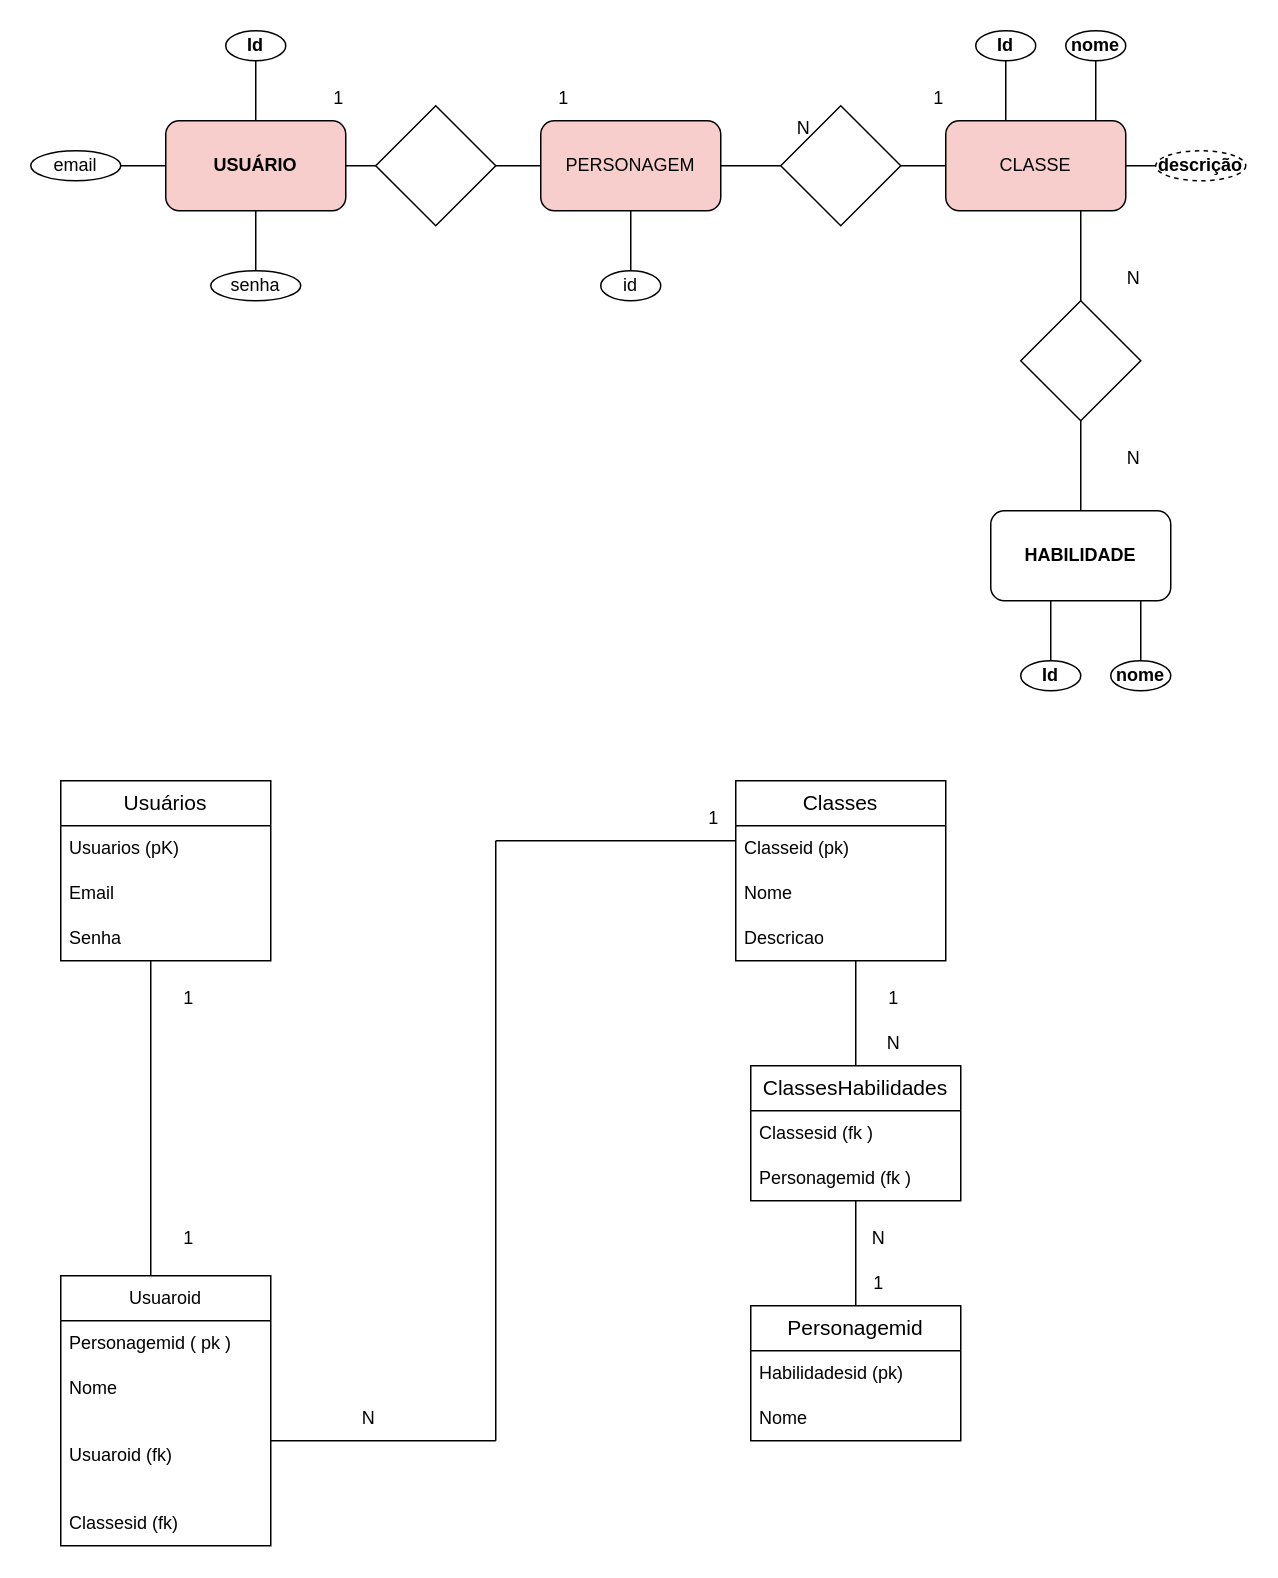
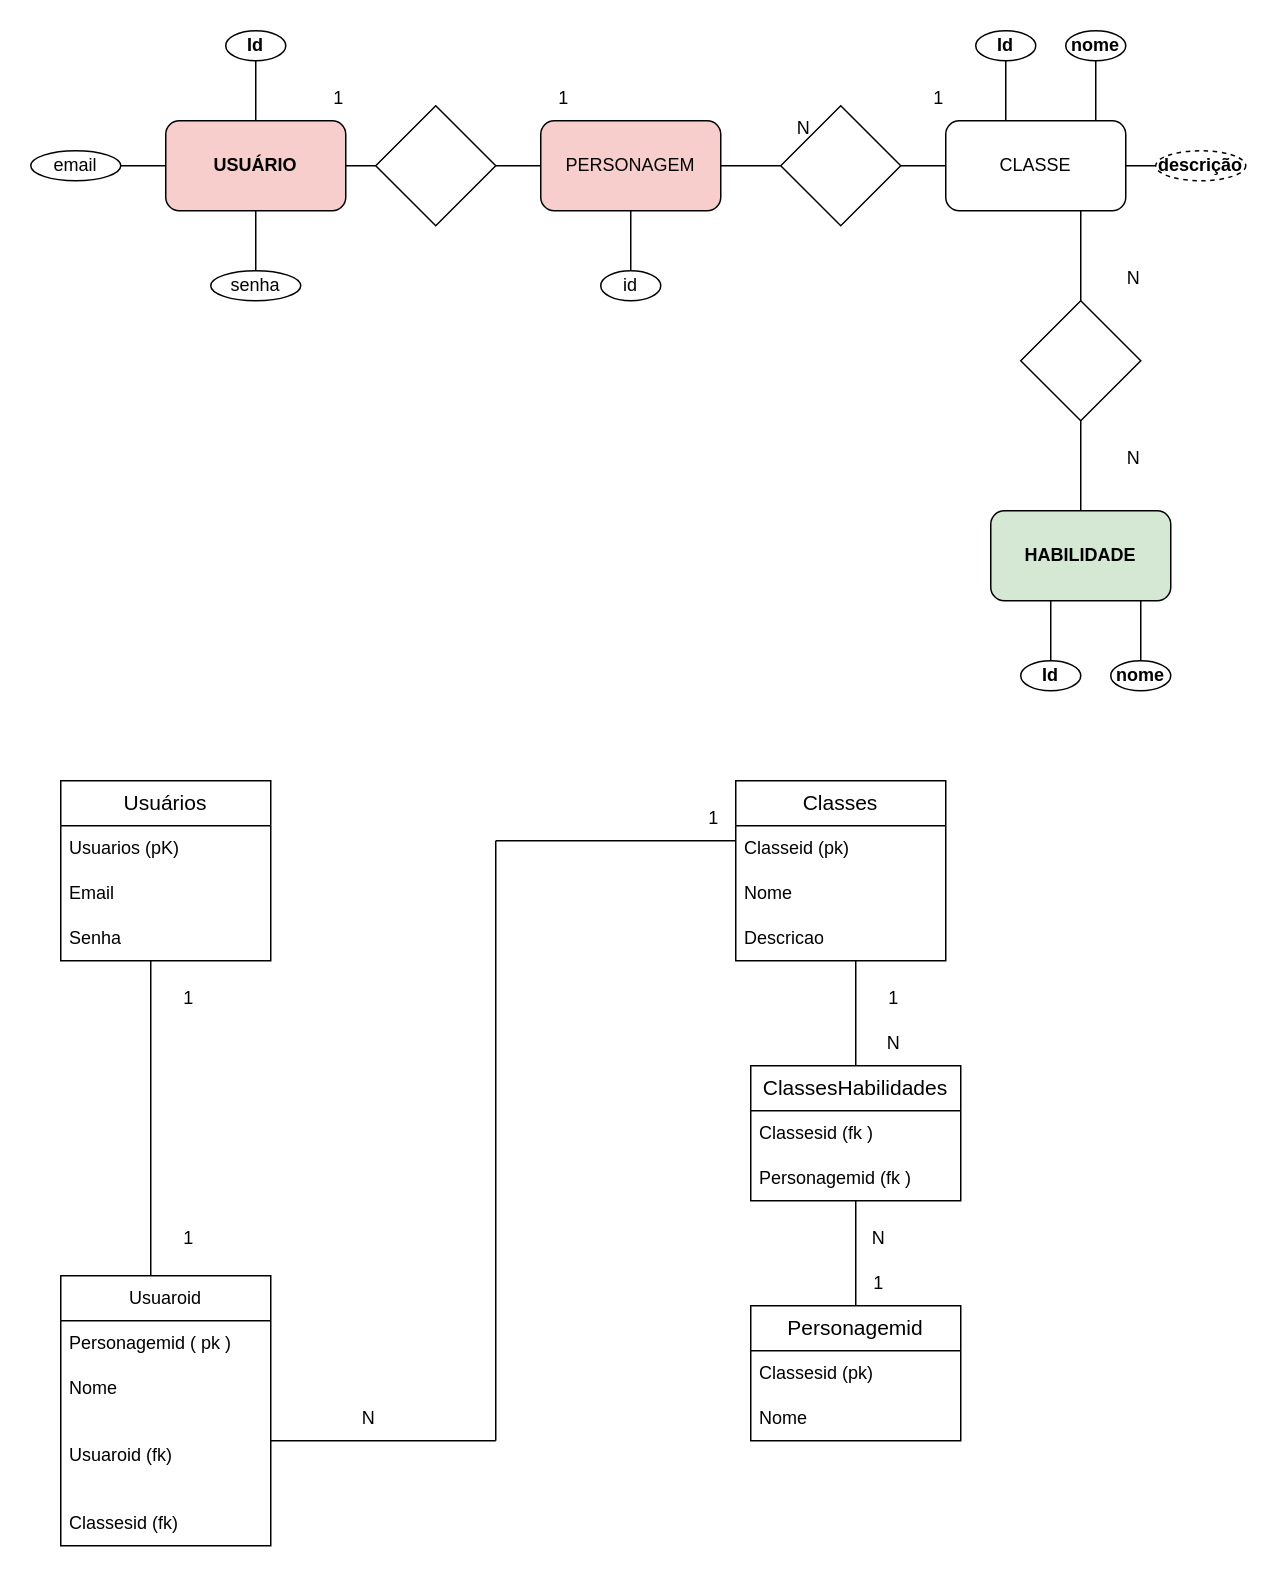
  <mxCell id="0" />
  <mxCell id="1" parent="0" />
  <mxCell id="2" value="USUÁRIO" style="rounded=1;whiteSpace=wrap;html=1;fontStyle=1;fillColor=#f8cecc;" parent="1" vertex="1"><mxGeometry x="110" y="80" width="120" height="60" as="geometry" /></mxCell>
  <mxCell id="3" value="" style="endArrow=none;html=1;rounded=0;fontStyle=1" parent="1" edge="1"><mxGeometry width="50" height="50" relative="1" as="geometry"><mxPoint x="230" y="110" as="sourcePoint" /><mxPoint x="250" y="110" as="targetPoint" /><Array as="points" /></mxGeometry></mxCell>
  <mxCell id="4" value="" style="rhombus;whiteSpace=wrap;html=1;fontStyle=0" parent="1" vertex="1"><mxGeometry x="250" y="70" width="80" height="80" as="geometry" /></mxCell>
  <mxCell id="5" value="" style="endArrow=none;html=1;rounded=0;" parent="1" edge="1"><mxGeometry width="50" height="50" relative="1" as="geometry"><mxPoint x="330" y="110" as="sourcePoint" /><mxPoint x="360" y="110" as="targetPoint" /></mxGeometry></mxCell>
  <mxCell id="6" value="PERSONAGEM" style="rounded=1;whiteSpace=wrap;html=1;fillColor=#f8cecc;" parent="1" vertex="1"><mxGeometry x="360" y="80" width="120" height="60" as="geometry" /></mxCell>
  <mxCell id="7" value="1" style="text;html=1;align=center;verticalAlign=middle;resizable=0;points=[];autosize=1;strokeColor=none;fillColor=none;" parent="1" vertex="1"><mxGeometry x="210" y="50" width="30" height="30" as="geometry" /></mxCell>
  <mxCell id="8" value="" style="endArrow=none;html=1;rounded=0;" parent="1" edge="1"><mxGeometry width="50" height="50" relative="1" as="geometry"><mxPoint x="480" y="110" as="sourcePoint" /><mxPoint x="520" y="110" as="targetPoint" /></mxGeometry></mxCell>
  <mxCell id="9" value="" style="rhombus;whiteSpace=wrap;html=1;fontStyle=0" parent="1" vertex="1"><mxGeometry x="520" y="70" width="80" height="80" as="geometry" /></mxCell>
  <mxCell id="10" value="" style="endArrow=none;html=1;rounded=0;" parent="1" edge="1"><mxGeometry width="50" height="50" relative="1" as="geometry"><mxPoint x="600" y="110" as="sourcePoint" /><mxPoint x="630" y="110" as="targetPoint" /></mxGeometry></mxCell>
- <mxCell id="11" value="CLASSE" style="rounded=1;whiteSpace=wrap;html=1;fontStyle=0;fillColor=#f8cecc;" parent="1" vertex="1"><mxGeometry x="630" y="80" width="120" height="60" as="geometry" /></mxCell>
+ <mxCell id="11" value="CLASSE" style="rounded=1;whiteSpace=wrap;html=1;fontStyle=0" parent="1" vertex="1"><mxGeometry x="630" y="80" width="120" height="60" as="geometry" /></mxCell>
  <mxCell id="12" value="" style="endArrow=none;html=1;rounded=0;" parent="1" edge="1"><mxGeometry width="50" height="50" relative="1" as="geometry"><mxPoint x="720" y="200" as="sourcePoint" /><mxPoint x="720" y="140" as="targetPoint" /></mxGeometry></mxCell>
  <mxCell id="13" value="" style="rhombus;whiteSpace=wrap;html=1;fontStyle=0" parent="1" vertex="1"><mxGeometry x="680" y="200" width="80" height="80" as="geometry" /></mxCell>
- <mxCell id="14" value="HABILIDADE" style="rounded=1;whiteSpace=wrap;html=1;fontStyle=1" parent="1" vertex="1"><mxGeometry x="660" y="340" width="120" height="60" as="geometry" /></mxCell>
+ <mxCell id="14" value="HABILIDADE" style="rounded=1;whiteSpace=wrap;html=1;fontStyle=1;fillColor=#d5e8d4;" parent="1" vertex="1"><mxGeometry x="660" y="340" width="120" height="60" as="geometry" /></mxCell>
  <mxCell id="15" value="" style="endArrow=none;html=1;rounded=0;" parent="1" edge="1"><mxGeometry width="50" height="50" relative="1" as="geometry"><mxPoint x="720" y="340" as="sourcePoint" /><mxPoint x="720" y="280" as="targetPoint" /></mxGeometry></mxCell>
  <mxCell id="16" value="1" style="text;html=1;align=center;verticalAlign=middle;resizable=0;points=[];autosize=1;strokeColor=none;fillColor=none;" parent="1" vertex="1"><mxGeometry x="360" y="50" width="30" height="30" as="geometry" /></mxCell>
  <mxCell id="17" value="N" style="text;html=1;align=center;verticalAlign=middle;resizable=0;points=[];autosize=1;strokeColor=none;fillColor=none;" parent="1" vertex="1"><mxGeometry x="520" y="70" width="30" height="30" as="geometry" /></mxCell>
  <mxCell id="18" value="1" style="text;html=1;align=center;verticalAlign=middle;resizable=0;points=[];autosize=1;strokeColor=none;fillColor=none;" parent="1" vertex="1"><mxGeometry x="610" y="50" width="30" height="30" as="geometry" /></mxCell>
  <mxCell id="19" value="N" style="text;html=1;align=center;verticalAlign=middle;resizable=0;points=[];autosize=1;strokeColor=none;fillColor=none;" parent="1" vertex="1"><mxGeometry x="740" y="170" width="30" height="30" as="geometry" /></mxCell>
  <mxCell id="20" value="N" style="text;html=1;align=center;verticalAlign=middle;resizable=0;points=[];autosize=1;strokeColor=none;fillColor=none;" parent="1" vertex="1"><mxGeometry x="740" y="290" width="30" height="30" as="geometry" /></mxCell>
  <mxCell id="21" value="Id" style="ellipse;whiteSpace=wrap;html=1;fontStyle=1" parent="1" vertex="1"><mxGeometry x="150" y="20" width="40" height="20" as="geometry" /></mxCell>
  <mxCell id="22" value="" style="endArrow=none;html=1;rounded=0;" parent="1" edge="1"><mxGeometry width="50" height="50" relative="1" as="geometry"><mxPoint x="70" y="110" as="sourcePoint" /><mxPoint x="110" y="110" as="targetPoint" /><Array as="points"><mxPoint x="80" y="110" /></Array></mxGeometry></mxCell>
  <mxCell id="23" value="email" style="ellipse;whiteSpace=wrap;html=1;" parent="1" vertex="1"><mxGeometry x="20" y="100" width="60" height="20" as="geometry" /></mxCell>
  <mxCell id="24" value="senha" style="ellipse;whiteSpace=wrap;html=1;" parent="1" vertex="1"><mxGeometry x="140" y="180" width="60" height="20" as="geometry" /></mxCell>
  <mxCell id="25" value="" style="endArrow=none;html=1;rounded=0;" parent="1" edge="1"><mxGeometry width="50" height="50" relative="1" as="geometry"><mxPoint x="170" y="180" as="sourcePoint" /><mxPoint x="170" y="140" as="targetPoint" /><Array as="points"><mxPoint x="170" y="160" /></Array></mxGeometry></mxCell>
  <mxCell id="26" value="" style="endArrow=none;html=1;rounded=0;" parent="1" edge="1"><mxGeometry width="50" height="50" relative="1" as="geometry"><mxPoint x="420" y="180" as="sourcePoint" /><mxPoint x="420" y="140" as="targetPoint" /><Array as="points"><mxPoint x="420" y="160" /></Array></mxGeometry></mxCell>
  <mxCell id="27" value="id" style="ellipse;whiteSpace=wrap;html=1;" parent="1" vertex="1"><mxGeometry x="400" y="180" width="40" height="20" as="geometry" /></mxCell>
  <mxCell id="28" value="" style="endArrow=none;html=1;rounded=0;" parent="1" edge="1"><mxGeometry width="50" height="50" relative="1" as="geometry"><mxPoint x="170" y="80" as="sourcePoint" /><mxPoint x="170" y="40" as="targetPoint" /><Array as="points"><mxPoint x="170" y="60" /></Array></mxGeometry></mxCell>
  <mxCell id="29" value="" style="endArrow=none;html=1;rounded=0;" parent="1" edge="1"><mxGeometry width="50" height="50" relative="1" as="geometry"><mxPoint x="670" y="80" as="sourcePoint" /><mxPoint x="670" y="40" as="targetPoint" /><Array as="points"><mxPoint x="670" y="60" /></Array></mxGeometry></mxCell>
  <mxCell id="30" value="" style="endArrow=none;html=1;rounded=0;" parent="1" edge="1"><mxGeometry width="50" height="50" relative="1" as="geometry"><mxPoint x="730" y="80" as="sourcePoint" /><mxPoint x="730" y="40" as="targetPoint" /><Array as="points"><mxPoint x="730" y="60" /></Array></mxGeometry></mxCell>
  <mxCell id="31" value="" style="endArrow=none;html=1;rounded=0;" parent="1" edge="1"><mxGeometry width="50" height="50" relative="1" as="geometry"><mxPoint x="700" y="440" as="sourcePoint" /><mxPoint x="700" y="400" as="targetPoint" /><Array as="points"><mxPoint x="700" y="420" /></Array></mxGeometry></mxCell>
  <mxCell id="32" value="" style="endArrow=none;html=1;rounded=0;" parent="1" edge="1"><mxGeometry width="50" height="50" relative="1" as="geometry"><mxPoint x="760" y="440" as="sourcePoint" /><mxPoint x="760" y="400" as="targetPoint" /><Array as="points"><mxPoint x="760" y="420" /></Array></mxGeometry></mxCell>
  <mxCell id="33" value="Id" style="ellipse;whiteSpace=wrap;html=1;fontStyle=1" parent="1" vertex="1"><mxGeometry x="650" y="20" width="40" height="20" as="geometry" /></mxCell>
  <mxCell id="34" value="nome" style="ellipse;whiteSpace=wrap;html=1;fontStyle=1" parent="1" vertex="1"><mxGeometry x="710" y="20" width="40" height="20" as="geometry" /></mxCell>
  <mxCell id="35" value="Id" style="ellipse;whiteSpace=wrap;html=1;fontStyle=1" parent="1" vertex="1"><mxGeometry x="680" y="440" width="40" height="20" as="geometry" /></mxCell>
  <mxCell id="36" value="nome" style="ellipse;whiteSpace=wrap;html=1;fontStyle=1" parent="1" vertex="1"><mxGeometry x="740" y="440" width="40" height="20" as="geometry" /></mxCell>
  <mxCell id="37" value="" style="endArrow=none;html=1;rounded=0;entryX=0;entryY=0.5;entryDx=0;entryDy=0;entryPerimeter=0;" parent="1" target="38" edge="1"><mxGeometry width="50" height="50" relative="1" as="geometry"><mxPoint x="750" y="110" as="sourcePoint" /><mxPoint x="760" y="110" as="targetPoint" /></mxGeometry></mxCell>
  <mxCell id="38" value="descrição" style="ellipse;whiteSpace=wrap;html=1;fontStyle=1;dashed=1;" parent="1" vertex="1"><mxGeometry x="770" y="100" width="60" height="20" as="geometry" /></mxCell>
  <mxCell id="39" value="Usuários" style="swimlane;fontStyle=0;childLayout=stackLayout;horizontal=1;startSize=30;horizontalStack=0;resizeParent=1;resizeParentMax=0;resizeLast=0;collapsible=1;marginBottom=0;whiteSpace=wrap;html=1;fontSize=14;" parent="1" vertex="1"><mxGeometry x="40" y="520" width="140" height="120" as="geometry" /></mxCell>
  <mxCell id="40" value="Usuarios (pK)" style="text;strokeColor=none;fillColor=none;align=left;verticalAlign=middle;spacingLeft=4;spacingRight=4;overflow=hidden;points=[[0,0.5],[1,0.5]];portConstraint=eastwest;rotatable=0;whiteSpace=wrap;html=1;" parent="39" vertex="1"><mxGeometry y="30" width="140" height="30" as="geometry" /></mxCell>
  <mxCell id="41" value="Email" style="text;strokeColor=none;fillColor=none;align=left;verticalAlign=middle;spacingLeft=4;spacingRight=4;overflow=hidden;points=[[0,0.5],[1,0.5]];portConstraint=eastwest;rotatable=0;whiteSpace=wrap;html=1;" parent="39" vertex="1"><mxGeometry y="60" width="140" height="30" as="geometry" /></mxCell>
  <mxCell id="42" value="Senha" style="text;strokeColor=none;fillColor=none;align=left;verticalAlign=middle;spacingLeft=4;spacingRight=4;overflow=hidden;points=[[0,0.5],[1,0.5]];portConstraint=eastwest;rotatable=0;whiteSpace=wrap;html=1;" parent="39" vertex="1"><mxGeometry y="90" width="140" height="30" as="geometry" /></mxCell>
  <mxCell id="43" value="" style="endArrow=none;html=1;rounded=0;" parent="1" edge="1"><mxGeometry width="50" height="50" relative="1" as="geometry"><mxPoint x="100" y="870" as="sourcePoint" /><mxPoint x="100" y="640" as="targetPoint" /></mxGeometry></mxCell>
  <mxCell id="44" value="1" style="text;html=1;align=center;verticalAlign=middle;resizable=0;points=[];autosize=1;strokeColor=none;fillColor=none;" parent="1" vertex="1"><mxGeometry x="110" y="650" width="30" height="30" as="geometry" /></mxCell>
  <mxCell id="45" value="1" style="text;html=1;align=center;verticalAlign=middle;resizable=0;points=[];autosize=1;strokeColor=none;fillColor=none;" parent="1" vertex="1"><mxGeometry x="110" y="810" width="30" height="30" as="geometry" /></mxCell>
  <mxCell id="46" value="Usuaroid" style="swimlane;fontStyle=0;childLayout=stackLayout;horizontal=1;startSize=30;horizontalStack=0;resizeParent=1;resizeParentMax=0;resizeLast=0;collapsible=1;marginBottom=0;whiteSpace=wrap;html=1;" parent="1" vertex="1"><mxGeometry x="40" y="850" width="140" height="180" as="geometry" /></mxCell>
  <mxCell id="47" value="Personagemid ( pk )" style="text;strokeColor=none;fillColor=none;align=left;verticalAlign=middle;spacingLeft=4;spacingRight=4;overflow=hidden;points=[[0,0.5],[1,0.5]];portConstraint=eastwest;rotatable=0;whiteSpace=wrap;html=1;" parent="46" vertex="1"><mxGeometry y="30" width="140" height="30" as="geometry" /></mxCell>
  <mxCell id="48" value="Nome" style="text;strokeColor=none;fillColor=none;align=left;verticalAlign=middle;spacingLeft=4;spacingRight=4;overflow=hidden;points=[[0,0.5],[1,0.5]];portConstraint=eastwest;rotatable=0;whiteSpace=wrap;html=1;" parent="46" vertex="1"><mxGeometry y="60" width="140" height="30" as="geometry" /></mxCell>
  <mxCell id="49" value="Usuaroid (fk)" style="text;strokeColor=none;fillColor=none;align=left;verticalAlign=middle;spacingLeft=4;spacingRight=4;overflow=hidden;points=[[0,0.5],[1,0.5]];portConstraint=eastwest;rotatable=0;whiteSpace=wrap;html=1;" parent="46" vertex="1"><mxGeometry y="90" width="140" height="60" as="geometry" /></mxCell>
  <mxCell id="50" value="Classesid (fk)" style="text;strokeColor=none;fillColor=none;align=left;verticalAlign=middle;spacingLeft=4;spacingRight=4;overflow=hidden;points=[[0,0.5],[1,0.5]];portConstraint=eastwest;rotatable=0;whiteSpace=wrap;html=1;" parent="46" vertex="1"><mxGeometry y="150" width="140" height="30" as="geometry" /></mxCell>
  <mxCell id="51" value="" style="endArrow=none;html=1;rounded=0;" parent="1" edge="1"><mxGeometry width="50" height="50" relative="1" as="geometry"><mxPoint x="180" y="960" as="sourcePoint" /><mxPoint x="330" y="960" as="targetPoint" /></mxGeometry></mxCell>
  <mxCell id="52" value="" style="endArrow=none;html=1;rounded=0;" parent="1" edge="1"><mxGeometry width="50" height="50" relative="1" as="geometry"><mxPoint x="330" y="960" as="sourcePoint" /><mxPoint x="330" y="560" as="targetPoint" /></mxGeometry></mxCell>
  <mxCell id="53" value="" style="endArrow=none;html=1;rounded=0;" parent="1" edge="1"><mxGeometry width="50" height="50" relative="1" as="geometry"><mxPoint x="330" y="560" as="sourcePoint" /><mxPoint x="490" y="560" as="targetPoint" /></mxGeometry></mxCell>
  <mxCell id="54" value="Classes" style="swimlane;fontStyle=0;childLayout=stackLayout;horizontal=1;startSize=30;horizontalStack=0;resizeParent=1;resizeParentMax=0;resizeLast=0;collapsible=1;marginBottom=0;whiteSpace=wrap;html=1;fontSize=14;" parent="1" vertex="1"><mxGeometry x="490" y="520" width="140" height="120" as="geometry" /></mxCell>
  <mxCell id="55" value="Classeid (pk)" style="text;strokeColor=none;fillColor=none;align=left;verticalAlign=middle;spacingLeft=4;spacingRight=4;overflow=hidden;points=[[0,0.5],[1,0.5]];portConstraint=eastwest;rotatable=0;whiteSpace=wrap;html=1;" parent="54" vertex="1"><mxGeometry y="30" width="140" height="30" as="geometry" /></mxCell>
  <mxCell id="56" value="Nome" style="text;strokeColor=none;fillColor=none;align=left;verticalAlign=middle;spacingLeft=4;spacingRight=4;overflow=hidden;points=[[0,0.5],[1,0.5]];portConstraint=eastwest;rotatable=0;whiteSpace=wrap;html=1;" parent="54" vertex="1"><mxGeometry y="60" width="140" height="30" as="geometry" /></mxCell>
  <mxCell id="57" value="Descricao" style="text;strokeColor=none;fillColor=none;align=left;verticalAlign=middle;spacingLeft=4;spacingRight=4;overflow=hidden;points=[[0,0.5],[1,0.5]];portConstraint=eastwest;rotatable=0;whiteSpace=wrap;html=1;" parent="54" vertex="1"><mxGeometry y="90" width="140" height="30" as="geometry" /></mxCell>
  <mxCell id="58" value="1" style="text;html=1;align=center;verticalAlign=middle;resizable=0;points=[];autosize=1;strokeColor=none;fillColor=none;" parent="1" vertex="1"><mxGeometry x="460" y="530" width="30" height="30" as="geometry" /></mxCell>
  <mxCell id="59" value="1" style="text;html=1;align=center;verticalAlign=middle;resizable=0;points=[];autosize=1;strokeColor=none;fillColor=none;" parent="1" vertex="1"><mxGeometry x="580" y="650" width="30" height="30" as="geometry" /></mxCell>
  <mxCell id="60" value="" style="endArrow=none;html=1;rounded=0;" parent="1" edge="1"><mxGeometry width="50" height="50" relative="1" as="geometry"><mxPoint x="570" y="710" as="sourcePoint" /><mxPoint x="570" y="640" as="targetPoint" /></mxGeometry></mxCell>
  <mxCell id="61" value="ClassesHabilidades" style="swimlane;fontStyle=0;childLayout=stackLayout;horizontal=1;startSize=30;horizontalStack=0;resizeParent=1;resizeParentMax=0;resizeLast=0;collapsible=1;marginBottom=0;whiteSpace=wrap;html=1;fontSize=14;" parent="1" vertex="1"><mxGeometry x="500" y="710" width="140" height="90" as="geometry" /></mxCell>
  <mxCell id="62" value="Classesid (fk )" style="text;strokeColor=none;fillColor=none;align=left;verticalAlign=middle;spacingLeft=4;spacingRight=4;overflow=hidden;points=[[0,0.5],[1,0.5]];portConstraint=eastwest;rotatable=0;whiteSpace=wrap;html=1;" parent="61" vertex="1"><mxGeometry y="30" width="140" height="30" as="geometry" /></mxCell>
  <mxCell id="63" value="Personagemid (fk )" style="text;strokeColor=none;fillColor=none;align=left;verticalAlign=middle;spacingLeft=4;spacingRight=4;overflow=hidden;points=[[0,0.5],[1,0.5]];portConstraint=eastwest;rotatable=0;whiteSpace=wrap;html=1;" parent="61" vertex="1"><mxGeometry y="60" width="140" height="30" as="geometry" /></mxCell>
  <mxCell id="64" value="" style="endArrow=none;html=1;rounded=0;" parent="1" edge="1"><mxGeometry width="50" height="50" relative="1" as="geometry"><mxPoint x="570" y="870" as="sourcePoint" /><mxPoint x="570" y="800" as="targetPoint" /></mxGeometry></mxCell>
  <mxCell id="65" value="Personagemid" style="swimlane;fontStyle=0;childLayout=stackLayout;horizontal=1;startSize=30;horizontalStack=0;resizeParent=1;resizeParentMax=0;resizeLast=0;collapsible=1;marginBottom=0;whiteSpace=wrap;html=1;fontSize=14;" parent="1" vertex="1"><mxGeometry x="500" y="870" width="140" height="90" as="geometry" /></mxCell>
- <mxCell id="66" value="Habilidadesid (pk)" style="text;strokeColor=none;fillColor=none;align=left;verticalAlign=middle;spacingLeft=4;spacingRight=4;overflow=hidden;points=[[0,0.5],[1,0.5]];portConstraint=eastwest;rotatable=0;whiteSpace=wrap;html=1;" parent="65" vertex="1"><mxGeometry y="30" width="140" height="30" as="geometry" /></mxCell>
+ <mxCell id="66" value="Classesid (pk)" style="text;strokeColor=none;fillColor=none;align=left;verticalAlign=middle;spacingLeft=4;spacingRight=4;overflow=hidden;points=[[0,0.5],[1,0.5]];portConstraint=eastwest;rotatable=0;whiteSpace=wrap;html=1;" parent="65" vertex="1"><mxGeometry y="30" width="140" height="30" as="geometry" /></mxCell>
  <mxCell id="67" value="Nome" style="text;strokeColor=none;fillColor=none;align=left;verticalAlign=middle;spacingLeft=4;spacingRight=4;overflow=hidden;points=[[0,0.5],[1,0.5]];portConstraint=eastwest;rotatable=0;whiteSpace=wrap;html=1;" parent="65" vertex="1"><mxGeometry y="60" width="140" height="30" as="geometry" /></mxCell>
  <mxCell id="68" value="N" style="text;html=1;align=center;verticalAlign=middle;resizable=0;points=[];autosize=1;strokeColor=none;fillColor=none;" parent="1" vertex="1"><mxGeometry x="580" y="680" width="30" height="30" as="geometry" /></mxCell>
  <mxCell id="69" value="N" style="text;html=1;align=center;verticalAlign=middle;resizable=0;points=[];autosize=1;strokeColor=none;fillColor=none;" parent="1" vertex="1"><mxGeometry x="570" y="810" width="30" height="30" as="geometry" /></mxCell>
  <mxCell id="70" value="1" style="text;html=1;align=center;verticalAlign=middle;resizable=0;points=[];autosize=1;strokeColor=none;fillColor=none;" parent="1" vertex="1"><mxGeometry x="570" y="840" width="30" height="30" as="geometry" /></mxCell>
  <mxCell id="71" value="N" style="text;html=1;align=center;verticalAlign=middle;resizable=0;points=[];autosize=1;strokeColor=none;fillColor=none;" parent="1" vertex="1"><mxGeometry x="230" y="930" width="30" height="30" as="geometry" /></mxCell>
